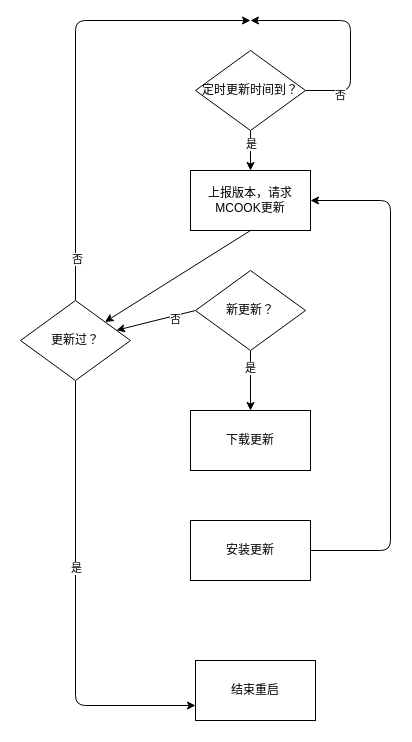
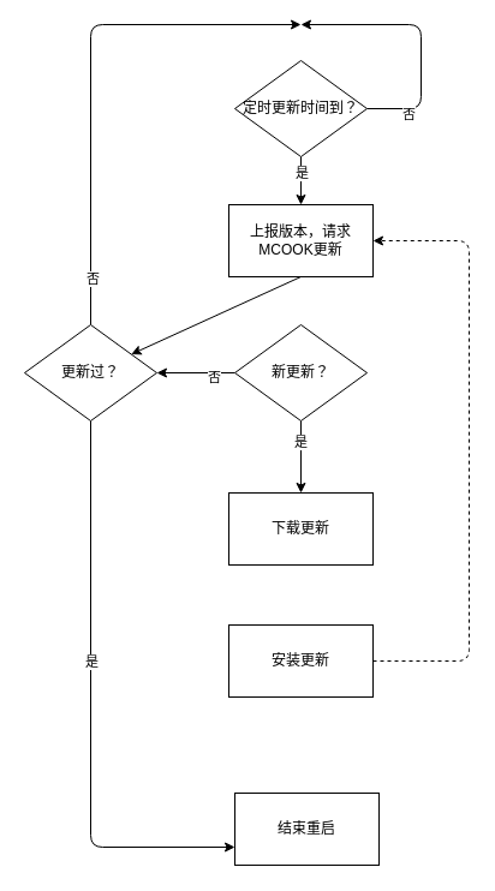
  <mxCell id="0" />
  <mxCell id="1" parent="0" />
  <mxCell id="2" style="edgeStyle=none;html=1;exitX=0.5;exitY=1;exitDx=0;exitDy=0;" parent="1" source="3" target="21" edge="1"><mxGeometry relative="1" as="geometry" /></mxCell>
  <mxCell id="3" value="上报版本，请求MCOOK更新" style="rounded=0;whiteSpace=wrap;html=1;" parent="1" vertex="1"><mxGeometry x="190" y="170" width="120" height="60" as="geometry" /></mxCell>
  <mxCell id="4" style="edgeStyle=none;html=1;exitX=0.5;exitY=1;exitDx=0;exitDy=0;" parent="1" source="8" edge="1"><mxGeometry relative="1" as="geometry"><mxPoint x="250" y="410" as="targetPoint" /></mxGeometry></mxCell>
  <mxCell id="5" value="是" style="edgeLabel;html=1;align=center;verticalAlign=middle;resizable=0;points=[];" parent="4" vertex="1" connectable="0"><mxGeometry x="-0.429" y="-1" relative="1" as="geometry"><mxPoint as="offset" /></mxGeometry></mxCell>
  <mxCell id="6" style="edgeStyle=none;html=1;exitX=0;exitY=0.5;exitDx=0;exitDy=0;" parent="1" source="8" target="21" edge="1"><mxGeometry relative="1" as="geometry" /></mxCell>
  <mxCell id="7" value="否" style="edgeLabel;html=1;align=center;verticalAlign=middle;resizable=0;points=[];" parent="6" vertex="1" connectable="0"><mxGeometry x="-0.46" y="3" relative="1" as="geometry"><mxPoint as="offset" /></mxGeometry></mxCell>
  <mxCell id="8" value="新更新？" style="rhombus;whiteSpace=wrap;html=1;" parent="1" vertex="1"><mxGeometry x="195" y="270" width="110" height="80" as="geometry" /></mxCell>
  <mxCell id="9" value="下载更新" style="rounded=0;whiteSpace=wrap;html=1;" parent="1" vertex="1"><mxGeometry x="190" y="410" width="120" height="60" as="geometry" /></mxCell>
- <mxCell id="10" style="edgeStyle=none;html=1;exitX=1;exitY=0.5;exitDx=0;exitDy=0;entryX=1;entryY=0.5;entryDx=0;entryDy=0;" parent="1" source="11" target="3" edge="1"><mxGeometry relative="1" as="geometry"><Array as="points"><mxPoint x="390" y="550" /><mxPoint x="390" y="200" /></Array></mxGeometry></mxCell>
+ <mxCell id="10" style="edgeStyle=none;html=1;exitX=1;exitY=0.5;exitDx=0;exitDy=0;entryX=1;entryY=0.5;entryDx=0;entryDy=0;dashed=1;" parent="1" source="11" target="3" edge="1"><mxGeometry relative="1" as="geometry"><Array as="points"><mxPoint x="390" y="550" /><mxPoint x="390" y="200" /></Array></mxGeometry></mxCell>
  <mxCell id="11" value="安装更新" style="rounded=0;whiteSpace=wrap;html=1;" parent="1" vertex="1"><mxGeometry x="190" y="520" width="120" height="60" as="geometry" /></mxCell>
  <mxCell id="12" style="edgeStyle=none;html=1;exitX=0.5;exitY=1;exitDx=0;exitDy=0;entryX=0.5;entryY=0;entryDx=0;entryDy=0;" parent="1" source="16" target="3" edge="1"><mxGeometry relative="1" as="geometry" /></mxCell>
  <mxCell id="13" value="是" style="edgeLabel;html=1;align=center;verticalAlign=middle;resizable=0;points=[];" parent="12" vertex="1" connectable="0"><mxGeometry x="-0.354" relative="1" as="geometry"><mxPoint as="offset" /></mxGeometry></mxCell>
  <mxCell id="14" style="edgeStyle=none;html=1;exitX=1;exitY=0.5;exitDx=0;exitDy=0;" parent="1" source="16" edge="1"><mxGeometry relative="1" as="geometry"><mxPoint x="250" y="20" as="targetPoint" /><Array as="points"><mxPoint x="350" y="90" /><mxPoint x="350" y="20" /></Array></mxGeometry></mxCell>
  <mxCell id="15" value="否" style="edgeLabel;html=1;align=center;verticalAlign=middle;resizable=0;points=[];" parent="14" vertex="1" connectable="0"><mxGeometry x="-0.688" y="-4" relative="1" as="geometry"><mxPoint as="offset" /></mxGeometry></mxCell>
  <mxCell id="16" value="定时更新时间到？" style="rhombus;whiteSpace=wrap;html=1;" parent="1" vertex="1"><mxGeometry x="195" y="50" width="110" height="80" as="geometry" /></mxCell>
  <mxCell id="17" style="edgeStyle=none;html=1;exitX=0.5;exitY=0;exitDx=0;exitDy=0;" parent="1" source="21" edge="1"><mxGeometry relative="1" as="geometry"><mxPoint x="250" y="20" as="targetPoint" /><Array as="points"><mxPoint x="75" y="20" /></Array></mxGeometry></mxCell>
  <mxCell id="18" value="否" style="edgeLabel;html=1;align=center;verticalAlign=middle;resizable=0;points=[];" parent="17" vertex="1" connectable="0"><mxGeometry x="-0.816" y="-1" relative="1" as="geometry"><mxPoint as="offset" /></mxGeometry></mxCell>
  <mxCell id="19" style="edgeStyle=none;html=1;exitX=0.5;exitY=1;exitDx=0;exitDy=0;entryX=0;entryY=0.75;entryDx=0;entryDy=0;" parent="1" source="21" target="22" edge="1"><mxGeometry relative="1" as="geometry"><Array as="points"><mxPoint x="75" y="705" /></Array></mxGeometry></mxCell>
  <mxCell id="20" value="是" style="edgeLabel;html=1;align=center;verticalAlign=middle;resizable=0;points=[];" parent="19" vertex="1" connectable="0"><mxGeometry x="-0.159" relative="1" as="geometry"><mxPoint as="offset" /></mxGeometry></mxCell>
- <mxCell id="21" value="更新过？" style="rhombus;whiteSpace=wrap;html=1;" parent="1" vertex="1"><mxGeometry x="20" y="300" width="110" height="80" as="geometry" /></mxCell>
+ <mxCell id="21" value="更新过？" style="rhombus;whiteSpace=wrap;html=1;" parent="1" vertex="1"><mxGeometry x="20" y="270" width="110" height="80" as="geometry" /></mxCell>
  <mxCell id="22" value="结束重启" style="rounded=0;whiteSpace=wrap;html=1;" parent="1" vertex="1"><mxGeometry x="195" y="660" width="120" height="60" as="geometry" /></mxCell>
